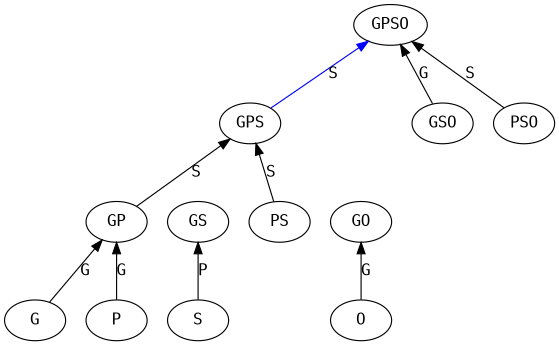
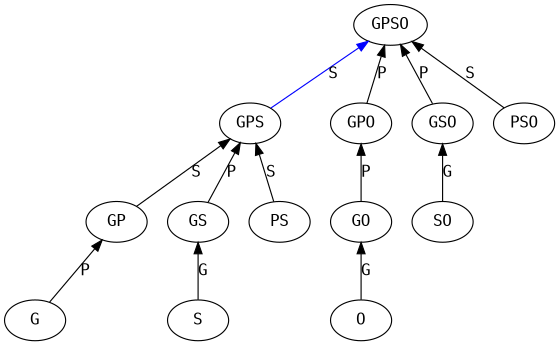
  digraph {
    fontname="DejaVu Sans Mono"
    ordering=in
    rankdir=BT
    ranksep=equally
    node [fontname="DejaVu Sans Mono"]
    edge [fontname="DejaVu Sans Mono"]
    G
-   P
    S
    O
    GP
    GS
    PS
    GO
+   SO
    GPS
+   GPO
    GSO
    PSO
    GPSO
    subgraph sub_1 {
      rank=same
      G
-     P
      S
      O
    }
    subgraph sub_2 {
      rank=same
      GP
      GS
      PS
      GO
+     SO
    }
    subgraph sub_3 {
      rank=same
      GPS
+     GPO
      GSO
      PSO
    }
    subgraph sub_4 {
      rank=same
      GPSO
    }
-   G -> GP [label=G]
-   P -> GP [label=G]
-   S -> GS [label=P]
+   G -> GP [label=P]
+   S -> GS [label=G]
    O -> GO [label=G]
    GP -> GPS [label=S]
+   GS -> GPS [label=P]
    PS -> GPS [label=S]
+   GO -> GPO [label=P]
+   SO -> GSO [label=G]
    GPS -> GPSO [color=blue label=S tePtcolor=blue]
-   GSO -> GPSO [label=G]
+   GPO -> GPSO [label=P]
+   GSO -> GPSO [label=P]
    PSO -> GPSO [label=S]
  }
